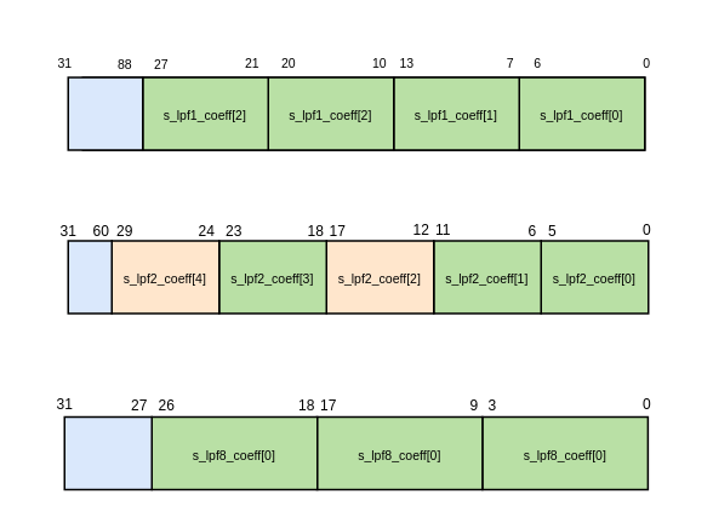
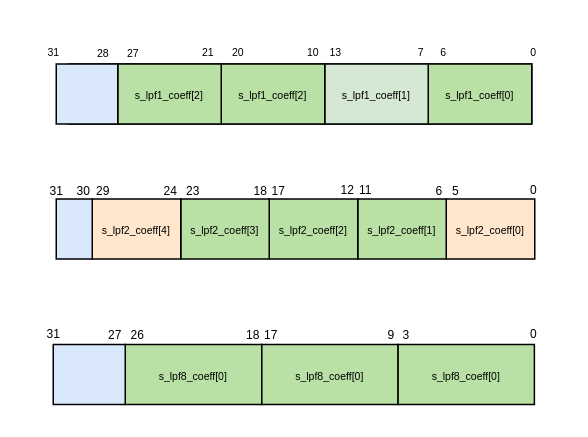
  <mxCell id="0" />
  <mxCell id="1" parent="0" />
  <mxCell id="2" value="" style="rounded=0;whiteSpace=wrap;html=1;fillColor=none;points=[[0,0,0,0,0],[0,0.25,0,0,0],[0,0.5,0,0,0],[0,0.75,0,0,0],[0,1,0,0,0],[0.14,1,0,-1,0],[0.2,0,0,-20,0],[0.36,1,0,-1,0],[0.4,0,0,-14,0],[0.56,1,0,4,0],[0.6,0,0,-9,0],[0.79,1,0,-2,0],[0.8,0,0,-5,0]];" vertex="1" parent="1"><mxGeometry x="45" y="42" width="309" height="40" as="geometry" /></mxCell>
  <mxCell id="3" value="" style="endArrow=none;html=1;rounded=0;entryX=0.8;entryY=0;entryDx=-5;entryDy=0;entryPerimeter=0;exitX=0.79;exitY=1;exitDx=-2;exitDy=0;exitPerimeter=0;" edge="1" parent="1" source="2" target="2"><mxGeometry width="50" height="50" relative="1" as="geometry"><mxPoint x="325" y="142" as="sourcePoint" /><mxPoint x="375" y="92" as="targetPoint" /></mxGeometry></mxCell>
  <mxCell id="4" value="" style="endArrow=none;html=1;rounded=0;entryX=0.6;entryY=0;entryDx=-9;entryDy=0;entryPerimeter=0;exitX=0.56;exitY=1;exitDx=4;exitDy=0;exitPerimeter=0;" edge="1" parent="1" source="2" target="2"><mxGeometry width="50" height="50" relative="1" as="geometry"><mxPoint x="291" y="92" as="sourcePoint" /><mxPoint x="291" y="52" as="targetPoint" /></mxGeometry></mxCell>
  <mxCell id="5" value="" style="endArrow=none;html=1;rounded=0;entryX=0.4;entryY=0;entryDx=-14;entryDy=0;entryPerimeter=0;exitX=0.36;exitY=1;exitDx=-1;exitDy=0;exitPerimeter=0;" edge="1" parent="1" source="2" target="2"><mxGeometry width="50" height="50" relative="1" as="geometry"><mxPoint x="227" y="92" as="sourcePoint" /><mxPoint x="228" y="52" as="targetPoint" /></mxGeometry></mxCell>
  <mxCell id="6" value="" style="endArrow=none;html=1;rounded=0;entryX=0.2;entryY=0;entryDx=-20;entryDy=0;entryPerimeter=0;exitX=0.14;exitY=1;exitDx=-1;exitDy=0;exitPerimeter=0;" edge="1" parent="1" source="2" target="2"><mxGeometry width="50" height="50" relative="1" as="geometry"><mxPoint x="237" y="102" as="sourcePoint" /><mxPoint x="238" y="62" as="targetPoint" /></mxGeometry></mxCell>
  <mxCell id="7" value="&lt;font style=&quot;font-size: 7px;&quot;&gt;s_lpf1_coeff[0]&lt;/font&gt;" style="rounded=0;whiteSpace=wrap;html=1;fillColor=#B9E0A5;" vertex="1" parent="1"><mxGeometry x="285" y="42" width="69" height="40" as="geometry" /></mxCell>
- <mxCell id="8" value="&lt;font style=&quot;font-size: 7px;&quot;&gt;s_lpf1_coeff[1]&lt;/font&gt;" style="rounded=0;whiteSpace=wrap;html=1;fillColor=#B9E0A5;" vertex="1" parent="1"><mxGeometry x="216" y="42" width="69" height="40" as="geometry" /></mxCell>
+ <mxCell id="8" value="&lt;font style=&quot;font-size: 7px;&quot;&gt;s_lpf1_coeff[1]&lt;/font&gt;" style="rounded=0;whiteSpace=wrap;html=1;fillColor=#d5e8d4;" vertex="1" parent="1"><mxGeometry x="216" y="42" width="69" height="40" as="geometry" /></mxCell>
  <mxCell id="9" value="&lt;font style=&quot;font-size: 7px;&quot;&gt;s_lpf1_coeff[2]&lt;/font&gt;" style="rounded=0;whiteSpace=wrap;html=1;fillColor=#B9E0A5;" vertex="1" parent="1"><mxGeometry x="147" y="42" width="69" height="40" as="geometry" /></mxCell>
  <mxCell id="10" value="&lt;font style=&quot;font-size: 7px;&quot;&gt;s_lpf1_coeff[2]&lt;/font&gt;" style="rounded=0;whiteSpace=wrap;html=1;fillColor=#B9E0A5;" vertex="1" parent="1"><mxGeometry x="78" y="42" width="69" height="40" as="geometry" /></mxCell>
  <mxCell id="11" value="" style="rounded=0;whiteSpace=wrap;html=1;fillColor=#dae8fc;strokeColor=#000000;imageHeight=24;imageWidth=27;" vertex="1" parent="1"><mxGeometry x="37" y="42" width="41" height="40" as="geometry" /></mxCell>
  <mxCell id="12" value="&lt;font style=&quot;font-size: 7px;&quot;&gt;0&lt;/font&gt;" style="text;html=1;align=center;verticalAlign=middle;resizable=0;points=[];autosize=1;strokeColor=none;fillColor=none;fontSize=7;" vertex="1" parent="1"><mxGeometry x="340" y="25" width="30" height="20" as="geometry" /></mxCell>
  <mxCell id="13" value="&lt;font style=&quot;font-size: 7px;&quot;&gt;6&lt;/font&gt;" style="text;html=1;align=center;verticalAlign=middle;resizable=0;points=[];autosize=1;strokeColor=none;fillColor=none;fontFamily=Helvetica;fontSize=7;fontColor=default;" vertex="1" parent="1"><mxGeometry x="280" y="25" width="30" height="20" as="geometry" /></mxCell>
  <mxCell id="14" value="7" style="text;html=1;align=center;verticalAlign=middle;resizable=0;points=[];autosize=1;strokeColor=none;fillColor=none;fontFamily=Helvetica;fontSize=7;fontColor=default;" vertex="1" parent="1"><mxGeometry x="265" y="20" width="30" height="30" as="geometry" /></mxCell>
  <mxCell id="15" value="13" style="text;html=1;align=center;verticalAlign=middle;resizable=0;points=[];autosize=1;strokeColor=none;fillColor=none;fontFamily=Helvetica;fontSize=7;fontColor=default;" vertex="1" parent="1"><mxGeometry x="203" y="20" width="40" height="30" as="geometry" /></mxCell>
  <mxCell id="16" value="10" style="text;html=1;align=center;verticalAlign=middle;resizable=0;points=[];autosize=1;strokeColor=none;fillColor=none;fontFamily=Helvetica;fontSize=7;fontColor=default;" vertex="1" parent="1"><mxGeometry x="188" y="20" width="40" height="30" as="geometry" /></mxCell>
  <mxCell id="17" value="20" style="text;html=1;align=center;verticalAlign=middle;resizable=0;points=[];autosize=1;strokeColor=none;fillColor=none;fontFamily=Helvetica;fontSize=7;fontColor=default;" vertex="1" parent="1"><mxGeometry x="138" y="20" width="40" height="30" as="geometry" /></mxCell>
  <mxCell id="18" value="21" style="text;html=1;align=center;verticalAlign=middle;resizable=0;points=[];autosize=1;strokeColor=none;fillColor=none;fontFamily=Helvetica;fontSize=7;fontColor=default;" vertex="1" parent="1"><mxGeometry x="118" y="20" width="40" height="30" as="geometry" /></mxCell>
  <mxCell id="19" value="27" style="text;html=1;align=center;verticalAlign=middle;resizable=0;points=[];autosize=1;strokeColor=none;fillColor=none;fontFamily=Helvetica;fontSize=7;fontColor=default;" vertex="1" parent="1"><mxGeometry x="68" y="21" width="40" height="30" as="geometry" /></mxCell>
- <mxCell id="20" value="88" style="text;html=1;align=center;verticalAlign=middle;resizable=0;points=[];autosize=1;strokeColor=none;fillColor=none;fontFamily=Helvetica;fontSize=7;fontColor=default;" vertex="1" parent="1"><mxGeometry x="48" y="21" width="40" height="30" as="geometry" /></mxCell>
+ <mxCell id="20" value="28" style="text;html=1;align=center;verticalAlign=middle;resizable=0;points=[];autosize=1;strokeColor=none;fillColor=none;fontFamily=Helvetica;fontSize=7;fontColor=default;" vertex="1" parent="1"><mxGeometry x="48" y="21" width="40" height="30" as="geometry" /></mxCell>
  <mxCell id="21" value="31" style="text;html=1;align=center;verticalAlign=middle;resizable=0;points=[];autosize=1;strokeColor=none;fillColor=none;fontFamily=Helvetica;fontSize=7;fontColor=default;" vertex="1" parent="1"><mxGeometry x="20" y="25" width="30" height="20" as="geometry" /></mxCell>
- <mxCell id="22" value="&lt;font style=&quot;font-size: 7px;&quot;&gt;s_lpf2_coeff[0]&lt;/font&gt;" style="rounded=0;whiteSpace=wrap;html=1;fillColor=#B9E0A5;" vertex="1" parent="1"><mxGeometry x="297" y="132" width="59" height="40" as="geometry" /></mxCell>
+ <mxCell id="22" value="&lt;font style=&quot;font-size: 7px;&quot;&gt;s_lpf2_coeff[0]&lt;/font&gt;" style="rounded=0;whiteSpace=wrap;html=1;fillColor=#ffe6cc;" vertex="1" parent="1"><mxGeometry x="297" y="132" width="59" height="40" as="geometry" /></mxCell>
  <mxCell id="23" value="&lt;font style=&quot;font-size: 7px;&quot;&gt;s_lpf2_coeff[1]&lt;/font&gt;" style="rounded=0;whiteSpace=wrap;html=1;fillColor=#B9E0A5;" vertex="1" parent="1"><mxGeometry x="238" y="132" width="59" height="40" as="geometry" /></mxCell>
- <mxCell id="24" value="&lt;font style=&quot;font-size: 7px;&quot;&gt;s_lpf2_coeff[2]&lt;/font&gt;" style="rounded=0;whiteSpace=wrap;html=1;fillColor=#ffe6cc;" vertex="1" parent="1"><mxGeometry x="179" y="132" width="59" height="40" as="geometry" /></mxCell>
+ <mxCell id="24" value="&lt;font style=&quot;font-size: 7px;&quot;&gt;s_lpf2_coeff[2]&lt;/font&gt;" style="rounded=0;whiteSpace=wrap;html=1;fillColor=#B9E0A5;" vertex="1" parent="1"><mxGeometry x="179" y="132" width="59" height="40" as="geometry" /></mxCell>
  <mxCell id="25" value="&lt;font style=&quot;font-size: 7px;&quot;&gt;s_lpf2_coeff[3]&lt;/font&gt;" style="rounded=0;whiteSpace=wrap;html=1;fillColor=#B9E0A5;" vertex="1" parent="1"><mxGeometry x="120" y="132" width="59" height="40" as="geometry" /></mxCell>
  <mxCell id="26" value="&lt;font style=&quot;font-size: 7px;&quot;&gt;s_lpf2_coeff[4]&lt;/font&gt;" style="rounded=0;whiteSpace=wrap;html=1;fillColor=#ffe6cc;" vertex="1" parent="1"><mxGeometry x="61" y="132" width="59" height="40" as="geometry" /></mxCell>
  <mxCell id="27" value="" style="rounded=0;whiteSpace=wrap;html=1;fillColor=#dae8fc;strokeColor=#000000;imageHeight=24;imageWidth=27;" vertex="1" parent="1"><mxGeometry x="37" y="132" width="24" height="40" as="geometry" /></mxCell>
  <mxCell id="28" value="0" style="text;html=1;align=center;verticalAlign=middle;resizable=0;points=[];autosize=1;strokeColor=none;fillColor=none;fontFamily=Helvetica;fontSize=8;fontColor=default;" vertex="1" parent="1"><mxGeometry x="340" y="116" width="30" height="20" as="geometry" /></mxCell>
  <mxCell id="29" value="5" style="text;html=1;align=center;verticalAlign=middle;resizable=0;points=[];autosize=1;strokeColor=none;fillColor=none;fontFamily=Helvetica;fontSize=8;fontColor=default;" vertex="1" parent="1"><mxGeometry x="288" y="117" width="30" height="20" as="geometry" /></mxCell>
  <mxCell id="30" value="6" style="text;html=1;align=center;verticalAlign=middle;resizable=0;points=[];autosize=1;strokeColor=none;fillColor=none;fontFamily=Helvetica;fontSize=8;fontColor=default;" vertex="1" parent="1"><mxGeometry x="277" y="117" width="30" height="20" as="geometry" /></mxCell>
  <mxCell id="31" value="11" style="text;html=1;align=center;verticalAlign=middle;resizable=0;points=[];autosize=1;strokeColor=none;fillColor=none;fontFamily=Helvetica;fontSize=8;fontColor=default;" vertex="1" parent="1"><mxGeometry x="228" y="116" width="30" height="20" as="geometry" /></mxCell>
  <mxCell id="32" value="12" style="text;html=1;align=center;verticalAlign=middle;resizable=0;points=[];autosize=1;strokeColor=none;fillColor=none;fontFamily=Helvetica;fontSize=8;fontColor=default;" vertex="1" parent="1"><mxGeometry x="216" y="116" width="30" height="20" as="geometry" /></mxCell>
  <mxCell id="33" value="17" style="text;html=1;align=center;verticalAlign=middle;resizable=0;points=[];autosize=1;strokeColor=none;fillColor=none;fontFamily=Helvetica;fontSize=8;fontColor=default;" vertex="1" parent="1"><mxGeometry x="170" y="117" width="30" height="20" as="geometry" /></mxCell>
  <mxCell id="34" value="18" style="text;html=1;align=center;verticalAlign=middle;resizable=0;points=[];autosize=1;strokeColor=none;fillColor=none;fontFamily=Helvetica;fontSize=8;fontColor=default;" vertex="1" parent="1"><mxGeometry x="158" y="117" width="30" height="20" as="geometry" /></mxCell>
  <mxCell id="35" value="23" style="text;html=1;align=center;verticalAlign=middle;resizable=0;points=[];autosize=1;strokeColor=none;fillColor=none;fontFamily=Helvetica;fontSize=8;fontColor=default;" vertex="1" parent="1"><mxGeometry x="113" y="117" width="30" height="20" as="geometry" /></mxCell>
  <mxCell id="36" value="24" style="text;html=1;align=center;verticalAlign=middle;resizable=0;points=[];autosize=1;strokeColor=none;fillColor=none;fontFamily=Helvetica;fontSize=8;fontColor=default;" vertex="1" parent="1"><mxGeometry x="98" y="117" width="30" height="20" as="geometry" /></mxCell>
  <mxCell id="37" value="29" style="text;html=1;align=center;verticalAlign=middle;resizable=0;points=[];autosize=1;strokeColor=none;fillColor=none;fontFamily=Helvetica;fontSize=8;fontColor=default;" vertex="1" parent="1"><mxGeometry x="53" y="117" width="30" height="20" as="geometry" /></mxCell>
- <mxCell id="38" value="60" style="text;html=1;align=center;verticalAlign=middle;resizable=0;points=[];autosize=1;strokeColor=none;fillColor=none;fontFamily=Helvetica;fontSize=8;fontColor=default;" vertex="1" parent="1"><mxGeometry x="39.5" y="117" width="30" height="20" as="geometry" /></mxCell>
+ <mxCell id="38" value="30" style="text;html=1;align=center;verticalAlign=middle;resizable=0;points=[];autosize=1;strokeColor=none;fillColor=none;fontFamily=Helvetica;fontSize=8;fontColor=default;" vertex="1" parent="1"><mxGeometry x="39.5" y="117" width="30" height="20" as="geometry" /></mxCell>
  <mxCell id="39" value="31" style="text;html=1;align=center;verticalAlign=middle;resizable=0;points=[];autosize=1;strokeColor=none;fillColor=none;fontFamily=Helvetica;fontSize=8;fontColor=default;" vertex="1" parent="1"><mxGeometry x="22" y="117" width="30" height="20" as="geometry" /></mxCell>
  <mxCell id="40" value="&lt;font style=&quot;font-size: 7px;&quot;&gt;s_lpf8_coeff[0]&lt;/font&gt;" style="rounded=0;whiteSpace=wrap;html=1;fillColor=#B9E0A5;" vertex="1" parent="1"><mxGeometry x="264.75" y="229" width="91" height="40" as="geometry" /></mxCell>
  <mxCell id="41" value="&lt;font style=&quot;font-size: 7px;&quot;&gt;s_lpf8_coeff[0]&lt;/font&gt;" style="rounded=0;whiteSpace=wrap;html=1;fillColor=#B9E0A5;" vertex="1" parent="1"><mxGeometry x="173.75" y="229" width="91" height="40" as="geometry" /></mxCell>
  <mxCell id="42" value="&lt;font style=&quot;font-size: 7px;&quot;&gt;s_lpf8_coeff[0]&lt;/font&gt;" style="rounded=0;whiteSpace=wrap;html=1;fillColor=#B9E0A5;" vertex="1" parent="1"><mxGeometry x="83" y="229" width="91" height="40" as="geometry" /></mxCell>
  <mxCell id="43" value="0" style="text;html=1;align=center;verticalAlign=middle;resizable=0;points=[];autosize=1;strokeColor=none;fillColor=none;fontFamily=Helvetica;fontSize=8;fontColor=default;" vertex="1" parent="1"><mxGeometry x="340" y="212" width="30" height="20" as="geometry" /></mxCell>
  <mxCell id="44" value="3" style="text;html=1;align=center;verticalAlign=middle;resizable=0;points=[];autosize=1;strokeColor=none;fillColor=none;fontFamily=Helvetica;fontSize=8;fontColor=default;" vertex="1" parent="1"><mxGeometry x="255" y="213" width="30" height="20" as="geometry" /></mxCell>
  <mxCell id="45" value="9" style="text;html=1;align=center;verticalAlign=middle;resizable=0;points=[];autosize=1;strokeColor=none;fillColor=none;fontFamily=Helvetica;fontSize=8;fontColor=default;" vertex="1" parent="1"><mxGeometry x="245" y="213" width="30" height="20" as="geometry" /></mxCell>
  <mxCell id="46" value="17" style="text;html=1;align=center;verticalAlign=middle;resizable=0;points=[];autosize=1;strokeColor=none;fillColor=none;fontFamily=Helvetica;fontSize=8;fontColor=default;" vertex="1" parent="1"><mxGeometry x="164.5" y="213" width="30" height="20" as="geometry" /></mxCell>
  <mxCell id="47" value="18" style="text;html=1;align=center;verticalAlign=middle;resizable=0;points=[];autosize=1;strokeColor=none;fillColor=none;fontFamily=Helvetica;fontSize=8;fontColor=default;" vertex="1" parent="1"><mxGeometry x="153" y="213" width="30" height="20" as="geometry" /></mxCell>
  <mxCell id="48" value="26" style="text;html=1;align=center;verticalAlign=middle;resizable=0;points=[];autosize=1;strokeColor=none;fillColor=none;fontFamily=Helvetica;fontSize=8;fontColor=default;" vertex="1" parent="1"><mxGeometry x="75.5" y="213" width="30" height="20" as="geometry" /></mxCell>
  <mxCell id="49" value="" style="rounded=0;whiteSpace=wrap;html=1;fillColor=#dae8fc;strokeColor=#000000;imageHeight=24;imageWidth=27;" vertex="1" parent="1"><mxGeometry x="35" y="229" width="48" height="40" as="geometry" /></mxCell>
  <mxCell id="50" value="27" style="text;html=1;align=center;verticalAlign=middle;resizable=0;points=[];autosize=1;strokeColor=none;fillColor=none;fontFamily=Helvetica;fontSize=8;fontColor=default;" vertex="1" parent="1"><mxGeometry x="61" y="213" width="30" height="20" as="geometry" /></mxCell>
  <mxCell id="51" value="31" style="text;html=1;align=center;verticalAlign=middle;resizable=0;points=[];autosize=1;strokeColor=none;fillColor=none;fontFamily=Helvetica;fontSize=8;fontColor=default;" vertex="1" parent="1"><mxGeometry x="20" y="212" width="30" height="20" as="geometry" /></mxCell>
